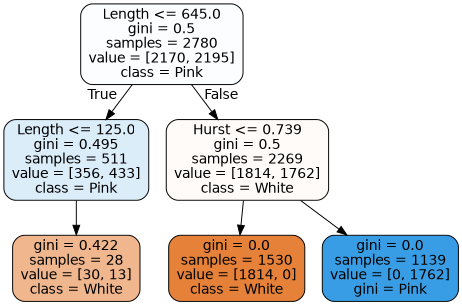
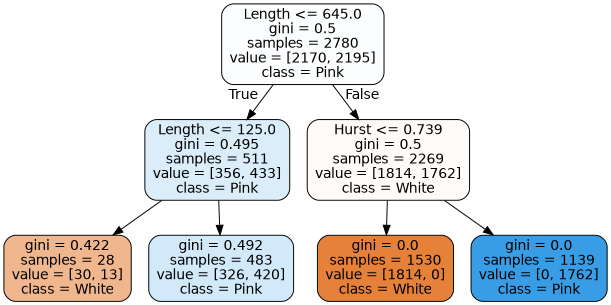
  digraph {
    node [color=black fontname=helvetica shape=box style="filled, rounded"]
    edge [fontname=helvetica]
    n1 [fillcolor="#399de503" label="Length <= 645.0\ngini = 0.5\nsamples = 2780\nvalue = [2170, 2195]\nclass = Pink"]
    n2 [fillcolor="#399de52d" label="Length <= 125.0\ngini = 0.495\nsamples = 511\nvalue = [356, 433]\nclass = Pink"]
    n3 [fillcolor="#e5813907" label="Hurst <= 0.739\ngini = 0.5\nsamples = 2269\nvalue = [1814, 1762]\nclass = White"]
    n4 [fillcolor="#e5813991" label="gini = 0.422\nsamples = 28\nvalue = [30, 13]\nclass = White"]
+   n5 [fillcolor="#399de539" label="gini = 0.492\nsamples = 483\nvalue = [326, 420]\nclass = Pink"]
    n6 [fillcolor="#e58139ff" label="gini = 0.0\nsamples = 1530\nvalue = [1814, 0]\nclass = White"]
-   n7 [fillcolor="#399de5ff" label="gini = 0.0\nsamples = 1139\nvalue = [0, 1762]\ngini = Pink"]
+   n7 [fillcolor="#399de5ff" label="gini = 0.0\nsamples = 1139\nvalue = [0, 1762]\nclass = Pink"]
    n1 -> n2 [headlabel=True labelangle=45 labeldistance=2.5]
    n1 -> n3 [headlabel=False labelangle=-45 labeldistance=2.5]
    n2 -> n4
+   n2 -> n5
    n3 -> n6
    n3 -> n7
  }
